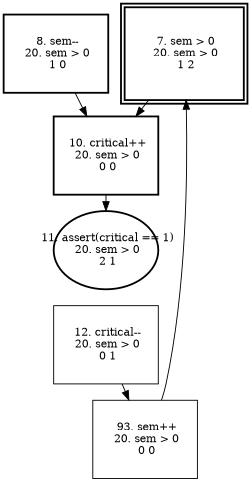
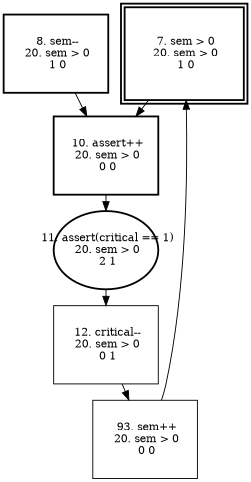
  digraph {
    fontname="DejaVu Serif"
    ranksep=.25
    node [fixedsize=true fontname="DejaVu Serif" fontsize=12 shape=box style=bold]
    edge [fontname="DejaVu Serif"]
-   n1 [height=1.2 label=" 7. sem > 0\n 20. sem > 0\n 1 2\n" peripheries=2 width=1.6]
-   n2 [height=1.2 label=" 10. critical++\n 20. sem > 0\n 0 0\n" width=1.6]
+   n1 [height=1.2 label=" 7. sem > 0\n 20. sem > 0\n 1 0\n" peripheries=2 width=1.6]
+   n2 [height=1.2 label=" 10. assert++\n 20. sem > 0\n 0 0\n" width=1.6]
    n3 [height=1.2 label=" 8. sem--\n 20. sem > 0\n 1 0\n" width=1.6]
    n4 [height=1.2 label=" 11. assert(critical == 1)\n 20. sem > 0\n 2 1\n" shape=ellipse width=1.6]
    n5 [height=1.2 label=" 12. critical--\n 20. sem > 0\n 0 1\n" width=1.6 style=""]
    n6 [height=1.2 label=" 93. sem++\n 20. sem > 0\n 0 0\n" width=1.6 style=""]
    n1 -> n2
    n2 -> n4
    n3 -> n2
+   n4 -> n5
    n5 -> n6
    n6 -> n1
  }
